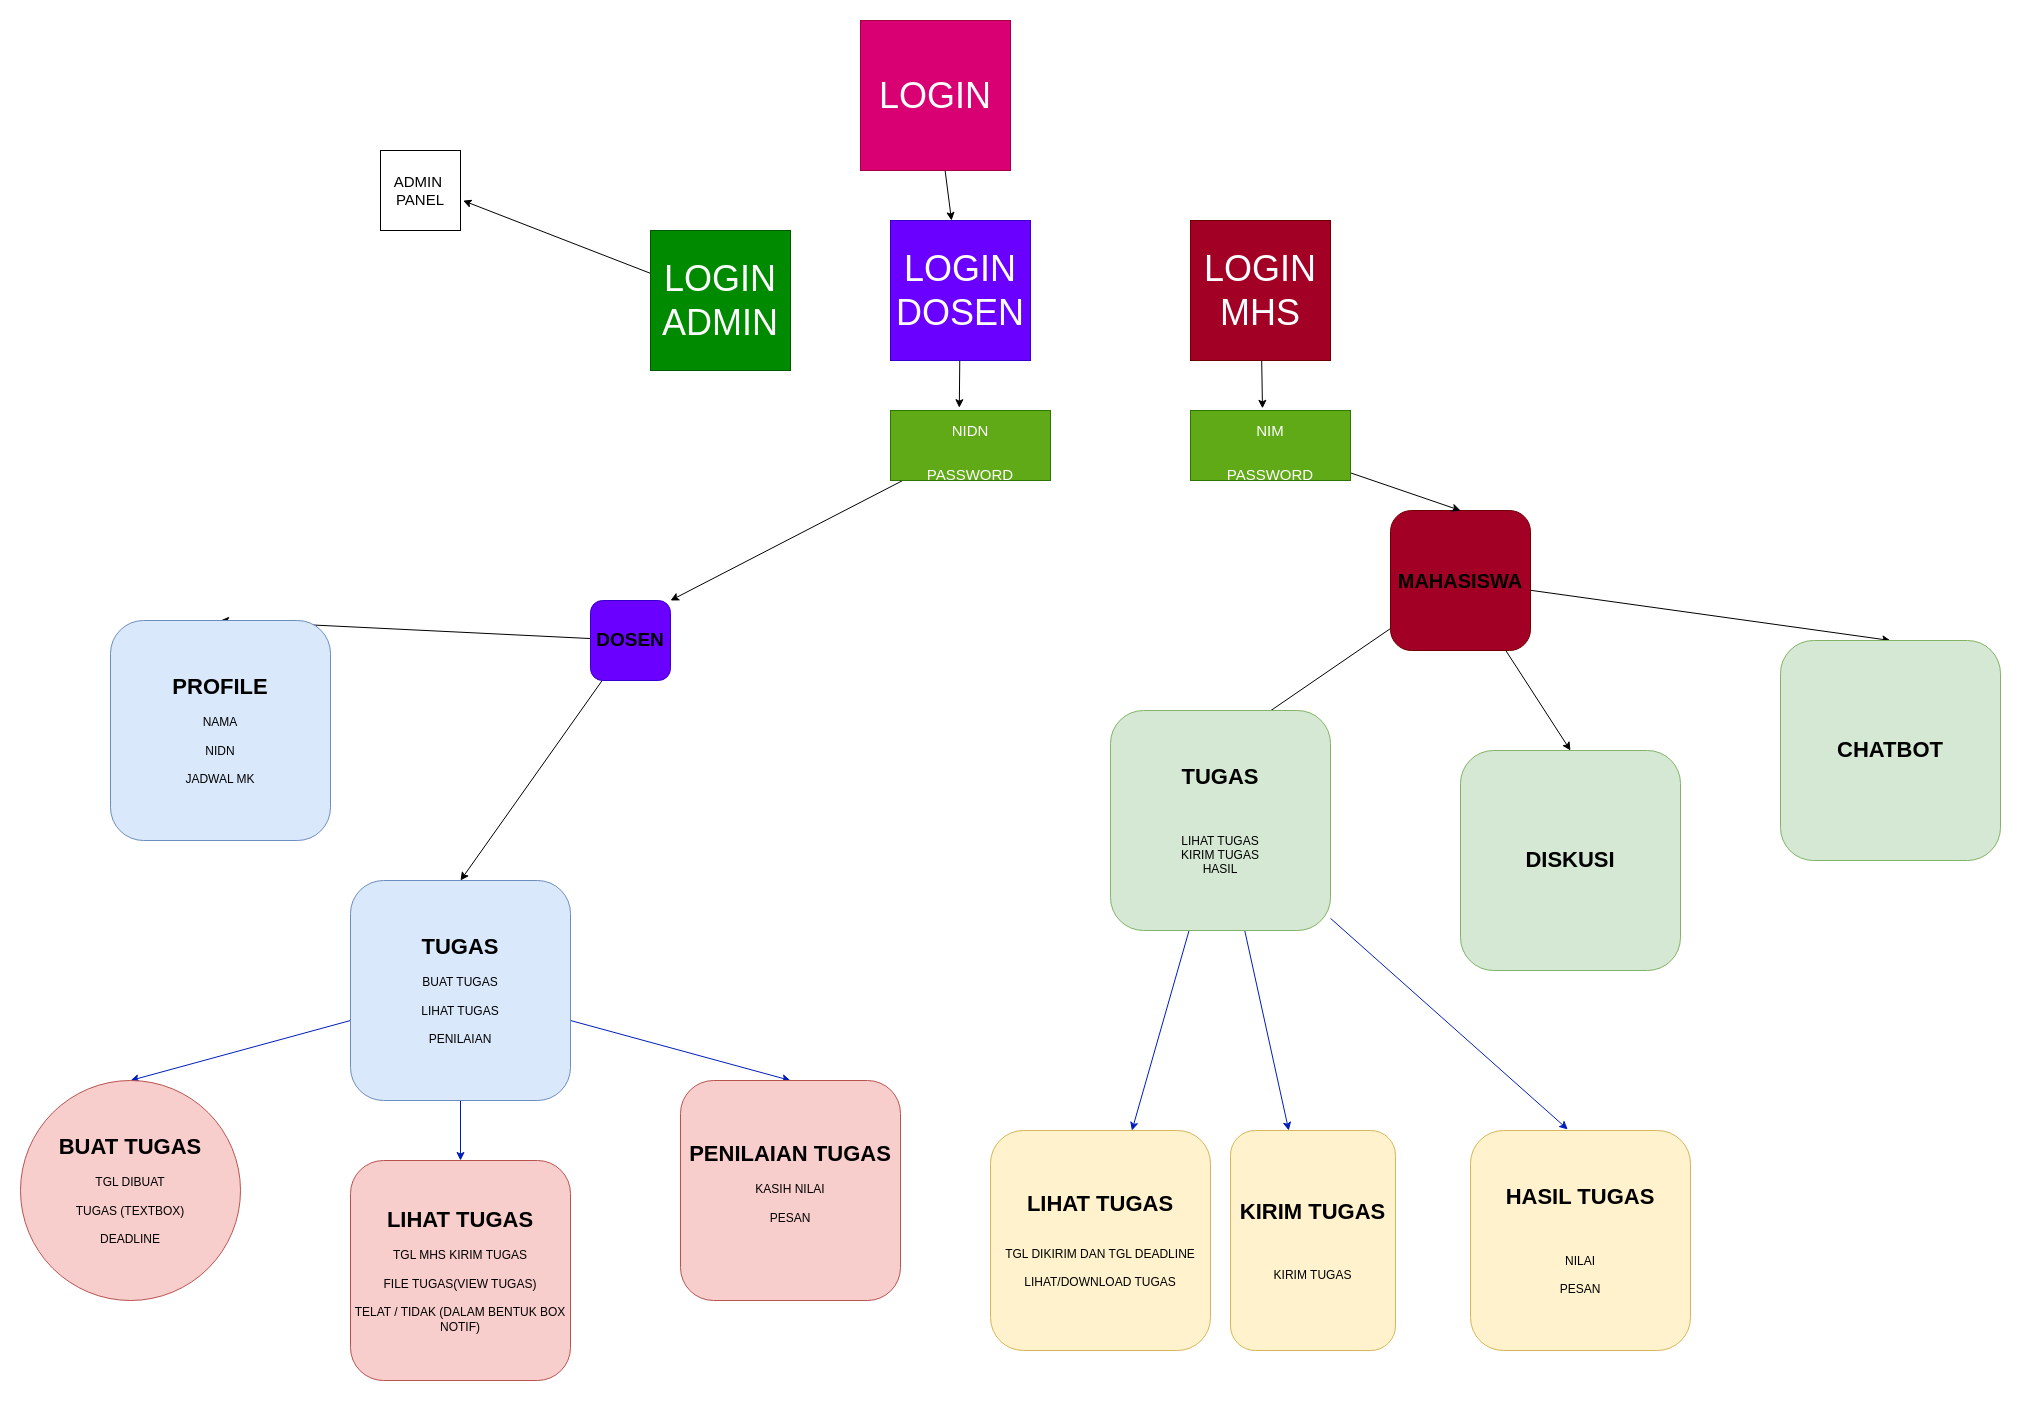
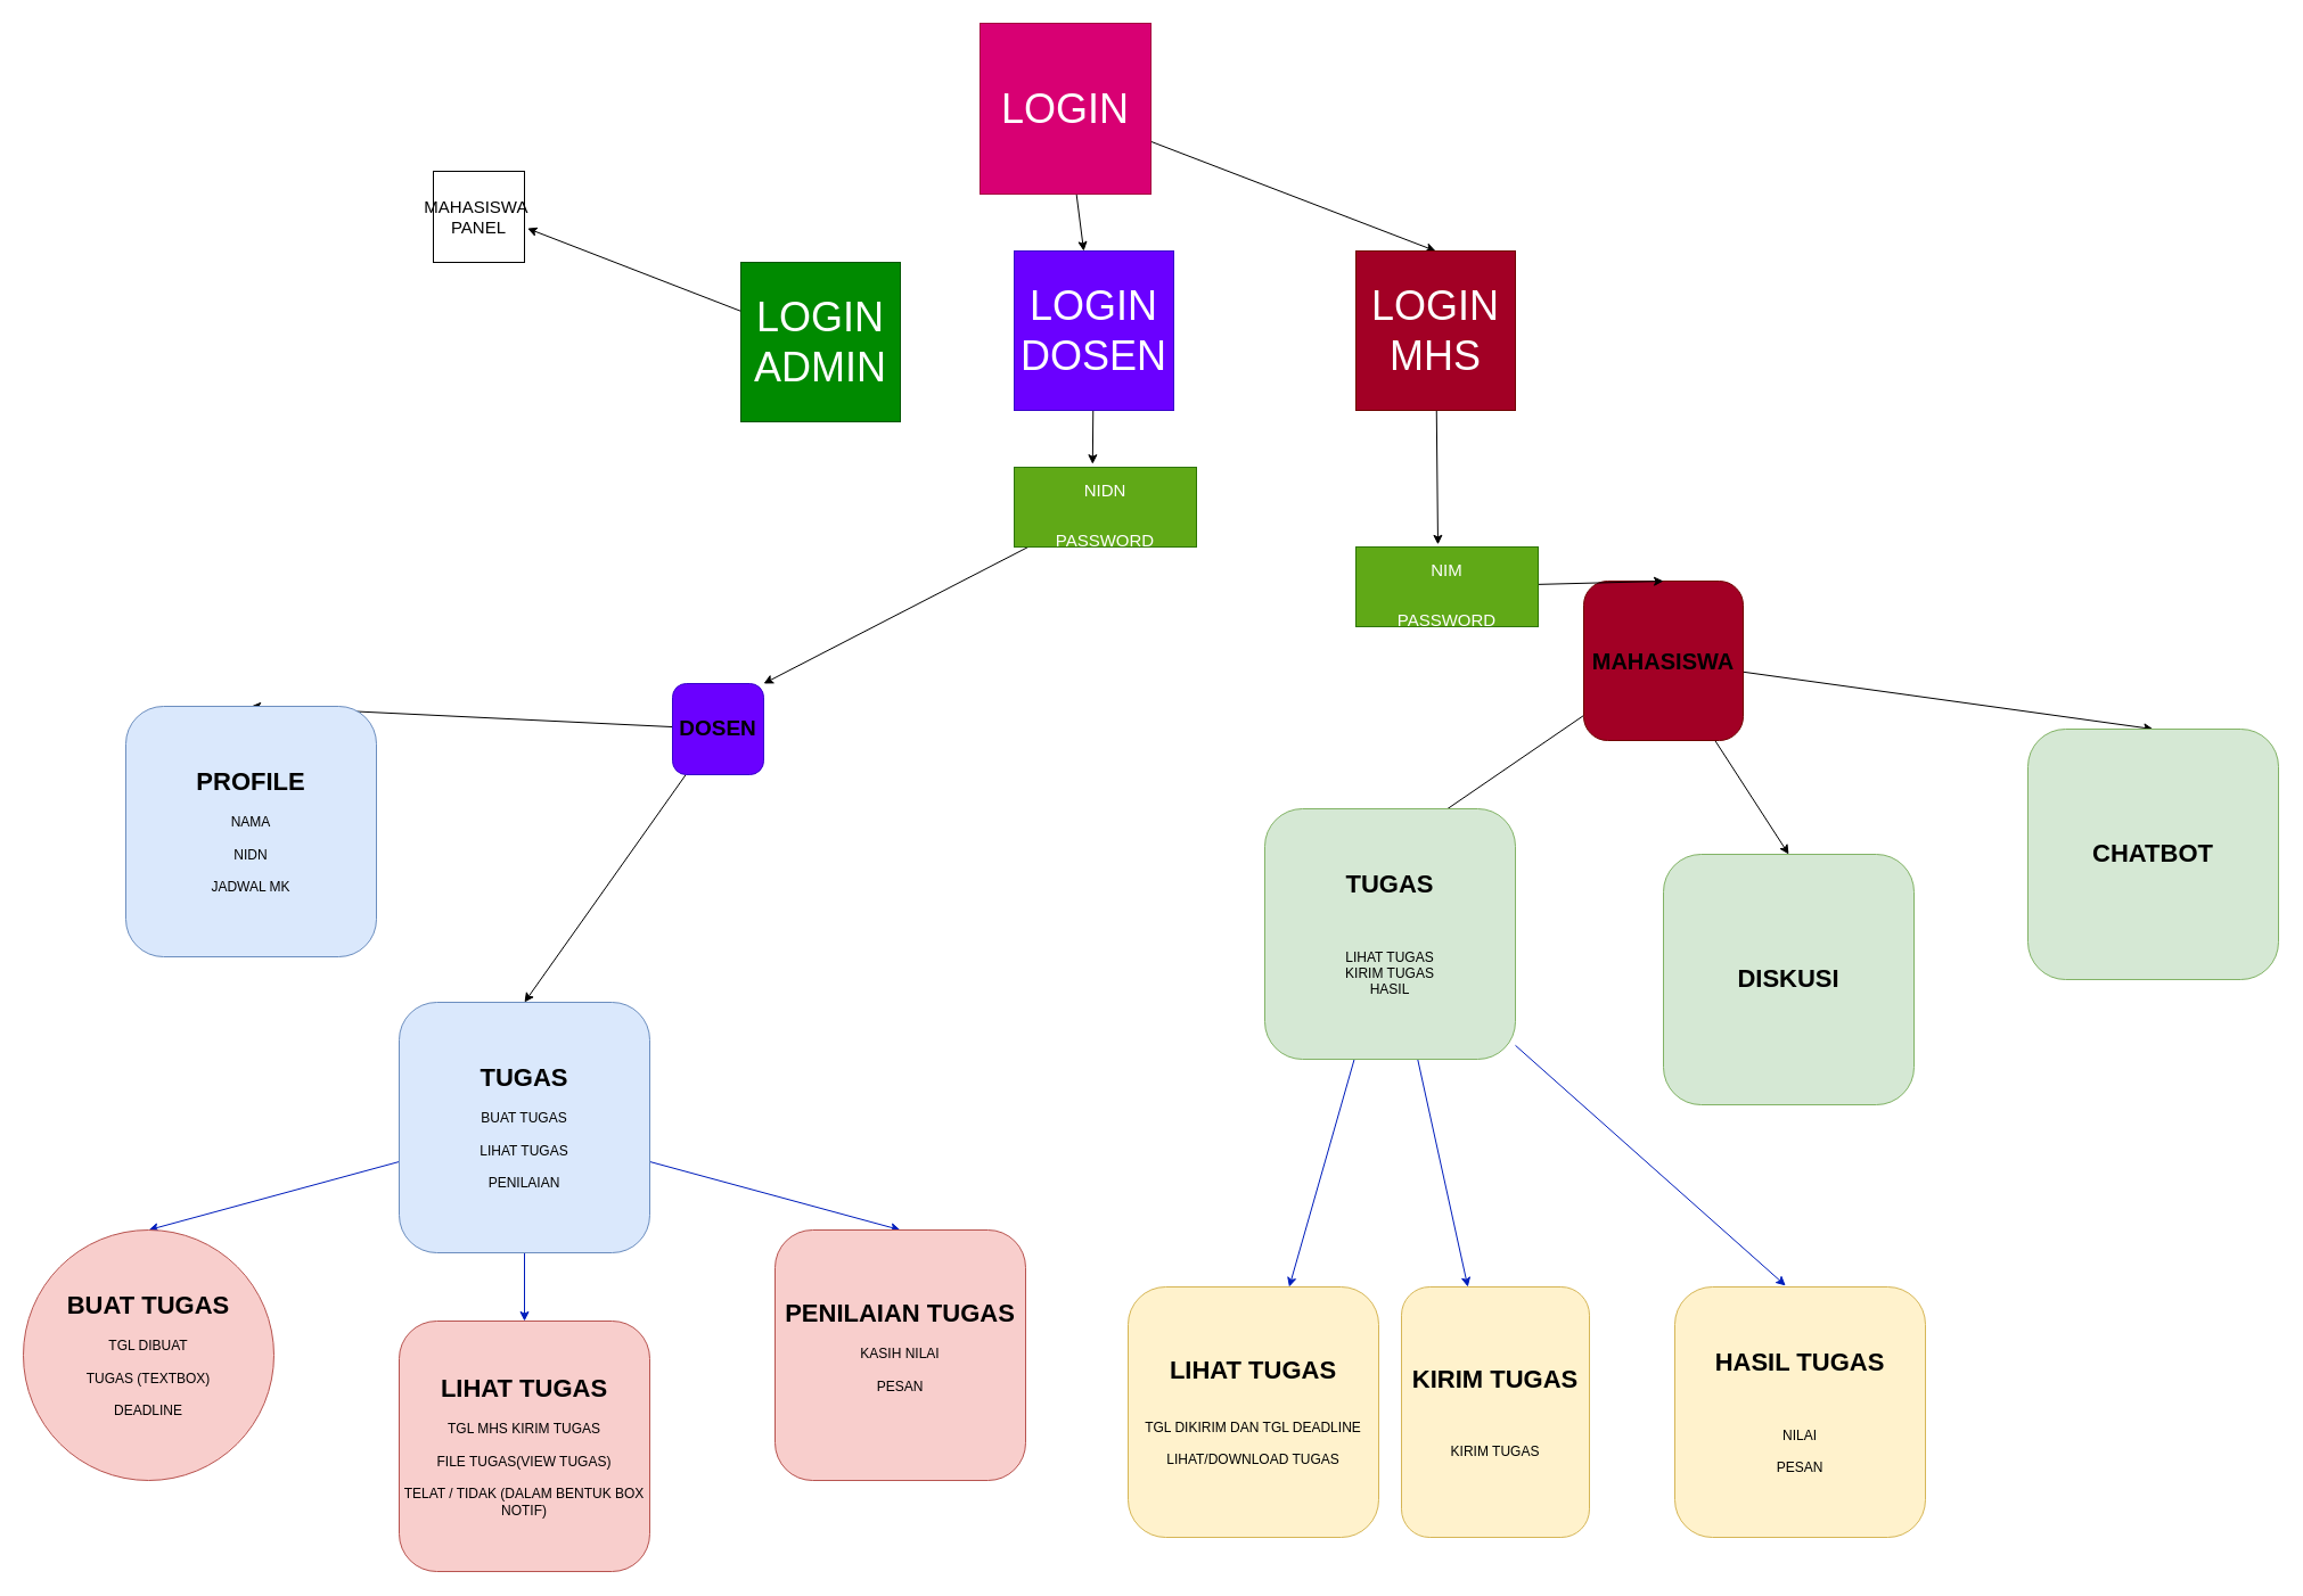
  <mxCell id="0" />
  <mxCell id="1" parent="0" />
  <mxCell id="2" style="edgeStyle=none;html=1;entryX=0.5;entryY=0;entryDx=0;entryDy=0;rounded=1;" parent="1" source="4" target="9" edge="1"><mxGeometry relative="1" as="geometry" /></mxCell>
  <mxCell id="3" style="edgeStyle=none;html=1;entryX=0.5;entryY=0;entryDx=0;entryDy=0;rounded=1;" parent="1" source="4" target="13" edge="1"><mxGeometry relative="1" as="geometry" /></mxCell>
  <mxCell id="4" value="&lt;b&gt;&lt;font color=&quot;#000000&quot; style=&quot;font-size: 19px;&quot;&gt;DOSEN&lt;/font&gt;&lt;/b&gt;" style="whiteSpace=wrap;html=1;aspect=fixed;fillColor=#6a00ff;fontColor=#ffffff;strokeColor=#3700CC;rounded=1;" parent="1" vertex="1"><mxGeometry x="590" y="600" width="80" height="80" as="geometry" /></mxCell>
  <mxCell id="5" style="edgeStyle=none;html=1;entryX=0;entryY=0.5;entryDx=0;entryDy=0;fontSize=19;rounded=1;" parent="1" source="8" target="22" edge="1"><mxGeometry relative="1" as="geometry" /></mxCell>
  <mxCell id="6" style="edgeStyle=none;html=1;entryX=0.5;entryY=0;entryDx=0;entryDy=0;fontSize=15;rounded=1;" parent="1" source="8" target="24" edge="1"><mxGeometry relative="1" as="geometry" /></mxCell>
  <mxCell id="7" style="edgeStyle=none;html=1;entryX=0.5;entryY=0;entryDx=0;entryDy=0;fontSize=15;rounded=1;" parent="1" source="8" target="23" edge="1"><mxGeometry relative="1" as="geometry" /></mxCell>
  <mxCell id="8" value="&lt;b&gt;&lt;font color=&quot;#000000&quot; style=&quot;font-size: 20px;&quot;&gt;MAHASISWA&lt;/font&gt;&lt;/b&gt;" style="whiteSpace=wrap;html=1;aspect=fixed;fillColor=#a20025;fontColor=#ffffff;strokeColor=#6F0000;rounded=1;" parent="1" vertex="1"><mxGeometry x="1390" y="510" width="140" height="140" as="geometry" /></mxCell>
  <mxCell id="9" value="&lt;b&gt;&lt;font style=&quot;font-size: 22px;&quot;&gt;PROFILE&lt;/font&gt;&lt;/b&gt;&lt;br&gt;&lt;br&gt;NAMA&lt;br&gt;&lt;br&gt;NIDN&lt;br&gt;&lt;br&gt;JADWAL MK" style="whiteSpace=wrap;html=1;aspect=fixed;fillColor=#dae8fc;strokeColor=#6c8ebf;rounded=1;" parent="1" vertex="1"><mxGeometry x="110" y="620" width="220" height="220" as="geometry" /></mxCell>
  <mxCell id="10" style="edgeStyle=none;html=1;entryX=0.5;entryY=0;entryDx=0;entryDy=0;fillColor=#0050ef;strokeColor=#001DBC;rounded=1;" parent="1" source="13" target="15" edge="1"><mxGeometry relative="1" as="geometry" /></mxCell>
  <mxCell id="11" style="edgeStyle=none;html=1;fillColor=#0050ef;strokeColor=#001DBC;rounded=1;entryX=0.5;entryY=0;entryDx=0;entryDy=0;" parent="1" source="13" target="25" edge="1"><mxGeometry relative="1" as="geometry" /></mxCell>
  <mxCell id="12" style="edgeStyle=none;html=1;entryX=0.5;entryY=0;entryDx=0;entryDy=0;fillColor=#0050ef;strokeColor=#001DBC;rounded=1;" parent="1" source="13" target="14" edge="1"><mxGeometry relative="1" as="geometry" /></mxCell>
  <mxCell id="13" value="&lt;b&gt;&lt;font style=&quot;font-size: 22px;&quot;&gt;TUGAS&lt;/font&gt;&lt;/b&gt;&lt;br&gt;&lt;br&gt;BUAT TUGAS&lt;br&gt;&lt;br&gt;LIHAT TUGAS&lt;br&gt;&lt;br&gt;PENILAIAN" style="whiteSpace=wrap;html=1;aspect=fixed;fillColor=#dae8fc;strokeColor=#6c8ebf;rounded=1;" parent="1" vertex="1"><mxGeometry x="350" y="880" width="220" height="220" as="geometry" /></mxCell>
  <mxCell id="14" value="&lt;b&gt;&lt;font style=&quot;font-size: 22px;&quot;&gt;PENILAIAN TUGAS&lt;/font&gt;&lt;/b&gt;&lt;br&gt;&lt;br&gt;KASIH NILAI&lt;br&gt;&lt;br&gt;PESAN&lt;br&gt;&lt;br&gt;" style="whiteSpace=wrap;html=1;aspect=fixed;fillColor=#f8cecc;strokeColor=#b85450;rounded=1;" parent="1" vertex="1"><mxGeometry x="680" y="1080" width="220" height="220" as="geometry" /></mxCell>
  <mxCell id="15" value="&lt;b&gt;&lt;font style=&quot;font-size: 22px;&quot;&gt;BUAT TUGAS&lt;/font&gt;&lt;/b&gt;&lt;br&gt;&lt;br&gt;TGL DIBUAT&lt;br&gt;&lt;br&gt;TUGAS (TEXTBOX)&lt;br&gt;&lt;br&gt;DEADLINE" style="ellipse;whiteSpace=wrap;html=1;aspect=fixed;fillColor=#f8cecc;strokeColor=#b85450;" parent="1" vertex="1"><mxGeometry x="20" y="1080" width="220" height="220" as="geometry" /></mxCell>
  <mxCell id="16" value="&lt;span style=&quot;font-size: 22px;&quot;&gt;&lt;b&gt;LIHAT TUGAS&lt;/b&gt;&lt;/span&gt;&lt;br&gt;&lt;br&gt;&lt;br&gt;TGL DIKIRIM DAN TGL DEADLINE&lt;br&gt;&lt;br&gt;LIHAT/DOWNLOAD TUGAS" style="whiteSpace=wrap;html=1;aspect=fixed;fillColor=#fff2cc;strokeColor=#d6b656;rounded=1;" parent="1" vertex="1"><mxGeometry y="1130" width="220" height="220" as="geometry" x="990" /></mxCell>
  <mxCell id="17" value="&lt;span style=&quot;font-size: 22px;&quot;&gt;&lt;b&gt;KIRIM TUGAS&lt;/b&gt;&lt;/span&gt;&lt;br&gt;&lt;br&gt;&lt;br&gt;&lt;br&gt;KIRIM TUGAS&lt;br&gt;" style="whiteSpace=wrap;html=1;aspect=fixed;fillColor=#fff2cc;strokeColor=#d6b656;rounded=1;" parent="1" vertex="1"><mxGeometry x="1230" y="1130" width="165" height="220" as="geometry" /></mxCell>
  <mxCell id="18" value="&lt;span style=&quot;font-size: 22px;&quot;&gt;&lt;b&gt;HASIL TUGAS&lt;/b&gt;&lt;/span&gt;&lt;br&gt;&lt;br&gt;&lt;br&gt;&lt;br&gt;NILAI&lt;br&gt;&lt;br&gt;PESAN" style="whiteSpace=wrap;html=1;aspect=fixed;fillColor=#fff2cc;strokeColor=#d6b656;rounded=1;" parent="1" vertex="1"><mxGeometry x="1470" y="1130" width="220" height="220" as="geometry" /></mxCell>
  <mxCell id="19" style="edgeStyle=none;html=1;fontSize=19;fillColor=#0050ef;strokeColor=#001DBC;rounded=1;" parent="1" source="22" target="16" edge="1"><mxGeometry relative="1" as="geometry" /></mxCell>
  <mxCell id="20" style="edgeStyle=none;html=1;fontSize=19;fillColor=#0050ef;strokeColor=#001DBC;rounded=1;" parent="1" source="22" target="17" edge="1"><mxGeometry relative="1" as="geometry" /></mxCell>
  <mxCell id="21" style="edgeStyle=none;html=1;entryX=0.442;entryY=-0.005;entryDx=0;entryDy=0;entryPerimeter=0;fontSize=19;fillColor=#0050ef;strokeColor=#001DBC;rounded=1;" parent="1" source="22" target="18" edge="1"><mxGeometry relative="1" as="geometry" /></mxCell>
  <mxCell id="22" value="&lt;span style=&quot;font-size: 22px;&quot;&gt;&lt;b&gt;TUGAS&lt;/b&gt;&lt;/span&gt;&lt;br&gt;&lt;br&gt;&lt;br&gt;&lt;br&gt;LIHAT TUGAS&lt;br&gt;KIRIM TUGAS&lt;br&gt;HASIL" style="whiteSpace=wrap;html=1;aspect=fixed;fillColor=#d5e8d4;strokeColor=#82b366;rounded=1;" parent="1" vertex="1"><mxGeometry x="1110" y="710" width="220" height="220" as="geometry" /></mxCell>
  <mxCell id="23" value="&lt;span style=&quot;font-size: 22px;&quot;&gt;&lt;b&gt;DISKUSI&lt;/b&gt;&lt;/span&gt;" style="whiteSpace=wrap;html=1;aspect=fixed;fillColor=#d5e8d4;strokeColor=#82b366;rounded=1;" parent="1" vertex="1"><mxGeometry x="1460" y="750" width="220" height="220" as="geometry" /></mxCell>
  <mxCell id="24" value="&lt;span style=&quot;font-size: 22px;&quot;&gt;&lt;b&gt;CHATBOT&lt;/b&gt;&lt;/span&gt;" style="whiteSpace=wrap;html=1;aspect=fixed;fillColor=#d5e8d4;strokeColor=#82b366;rounded=1;" parent="1" vertex="1"><mxGeometry x="1780" y="640" width="220" height="220" as="geometry" /></mxCell>
  <mxCell id="25" value="&lt;b&gt;&lt;font style=&quot;font-size: 22px;&quot;&gt;LIHAT TUGAS&lt;/font&gt;&lt;/b&gt;&lt;br&gt;&lt;br&gt;TGL MHS KIRIM TUGAS&lt;br&gt;&lt;br&gt;FILE TUGAS(VIEW TUGAS)&lt;br&gt;&lt;br&gt;TELAT / TIDAK (DALAM BENTUK BOX NOTIF)" style="whiteSpace=wrap;html=1;aspect=fixed;fillColor=#f8cecc;strokeColor=#b85450;rounded=1;" parent="1" vertex="1"><mxGeometry x="350" y="1160" width="220" height="220" as="geometry" /></mxCell>
  <mxCell id="26" style="edgeStyle=none;html=1;fontSize=15;" parent="1" source="28" target="34" edge="1"><mxGeometry relative="1" as="geometry" /></mxCell>
+ <mxCell id="27" style="edgeStyle=none;html=1;entryX=0.5;entryY=0;entryDx=0;entryDy=0;fontSize=15;" parent="1" source="28" target="32" edge="1"><mxGeometry relative="1" as="geometry" /></mxCell>
  <mxCell id="28" value="&lt;font style=&quot;font-size: 36px;&quot;&gt;LOGIN&lt;/font&gt;" style="whiteSpace=wrap;html=1;aspect=fixed;fillColor=#d80073;fontColor=#ffffff;strokeColor=#A50040;" parent="1" vertex="1"><mxGeometry x="860" y="20" width="150" height="150" as="geometry" /></mxCell>
  <mxCell id="29" style="edgeStyle=none;html=1;entryX=1.032;entryY=0.627;entryDx=0;entryDy=0;entryPerimeter=0;fontSize=15;" parent="1" source="30" target="39" edge="1"><mxGeometry relative="1" as="geometry" /></mxCell>
  <mxCell id="30" value="LOGIN ADMIN" style="whiteSpace=wrap;html=1;aspect=fixed;fontSize=36;fillColor=#008a00;fontColor=#ffffff;strokeColor=#005700;" parent="1" vertex="1"><mxGeometry x="650" y="230" width="140" height="140" as="geometry" /></mxCell>
  <mxCell id="31" style="edgeStyle=none;html=1;entryX=0.45;entryY=-0.031;entryDx=0;entryDy=0;entryPerimeter=0;fontSize=15;" parent="1" source="32" target="38" edge="1"><mxGeometry relative="1" as="geometry" /></mxCell>
  <mxCell id="32" value="LOGIN MHS" style="whiteSpace=wrap;html=1;aspect=fixed;fontSize=36;fillColor=#a20025;fontColor=#ffffff;strokeColor=#6F0000;" parent="1" vertex="1"><mxGeometry x="1190" y="220" width="140" height="140" as="geometry" /></mxCell>
  <mxCell id="33" style="edgeStyle=none;html=1;entryX=0.43;entryY=-0.04;entryDx=0;entryDy=0;entryPerimeter=0;fontSize=15;" parent="1" source="34" target="36" edge="1"><mxGeometry relative="1" as="geometry" /></mxCell>
  <mxCell id="34" value="LOGIN DOSEN" style="whiteSpace=wrap;html=1;aspect=fixed;fontSize=36;fillColor=#6a00ff;fontColor=#ffffff;strokeColor=#3700CC;" parent="1" vertex="1"><mxGeometry x="890" y="220" width="140" height="140" as="geometry" /></mxCell>
  <mxCell id="35" style="edgeStyle=none;html=1;entryX=1;entryY=0;entryDx=0;entryDy=0;fontSize=15;" parent="1" source="36" target="4" edge="1"><mxGeometry relative="1" as="geometry" /></mxCell>
  <mxCell id="36" value="&lt;font style=&quot;font-size: 15px;&quot;&gt;NIDN&lt;br&gt;PASSWORD&lt;/font&gt;" style="rounded=0;whiteSpace=wrap;html=1;fontSize=36;fillColor=#60a917;fontColor=#ffffff;strokeColor=#2D7600;" parent="1" vertex="1"><mxGeometry x="890" y="410" width="160" height="70" as="geometry" /></mxCell>
  <mxCell id="37" style="edgeStyle=none;html=1;entryX=0.5;entryY=0;entryDx=0;entryDy=0;fontSize=15;" parent="1" source="38" target="8" edge="1"><mxGeometry relative="1" as="geometry" /></mxCell>
- <mxCell id="38" value="&lt;font style=&quot;font-size: 15px;&quot;&gt;NIM&lt;br&gt;PASSWORD&lt;/font&gt;" style="rounded=0;whiteSpace=wrap;html=1;fontSize=36;fillColor=#60a917;fontColor=#ffffff;strokeColor=#2D7600;" parent="1" vertex="1"><mxGeometry x="1190" y="410" width="160" height="70" as="geometry" /></mxCell>
- <mxCell id="39" value="ADMIN&amp;nbsp;&lt;br&gt;PANEL" style="whiteSpace=wrap;html=1;aspect=fixed;fontSize=15;" parent="1" vertex="1"><mxGeometry x="380" y="150" width="80" height="80" as="geometry" /></mxCell>
+ <mxCell id="38" value="&lt;font style=&quot;font-size: 15px;&quot;&gt;NIM&lt;br&gt;PASSWORD&lt;/font&gt;" style="rounded=0;whiteSpace=wrap;html=1;fontSize=36;fillColor=#60a917;fontColor=#ffffff;strokeColor=#2D7600;" parent="1" vertex="1"><mxGeometry x="1190" y="480" width="160" height="70" as="geometry" /></mxCell>
+ <mxCell id="39" value="MAHASISWA&amp;nbsp;&lt;br&gt;PANEL" style="whiteSpace=wrap;html=1;aspect=fixed;fontSize=15;" parent="1" vertex="1"><mxGeometry x="380" y="150" width="80" height="80" as="geometry" /></mxCell>
